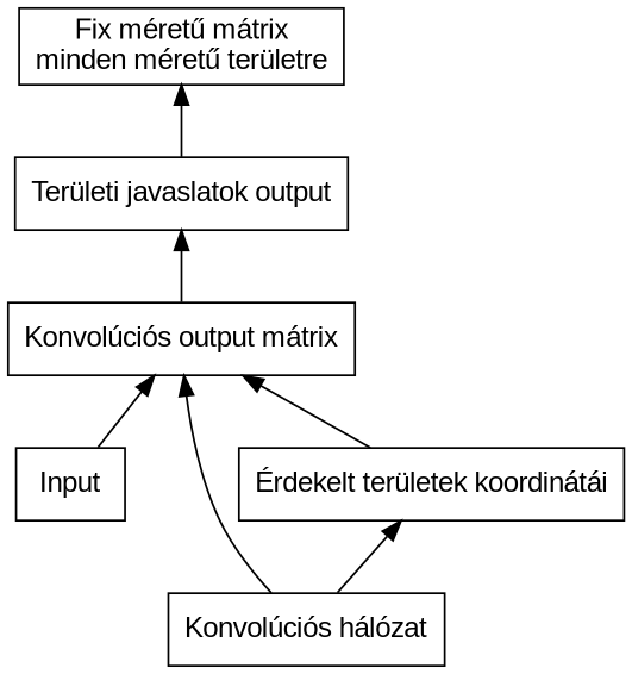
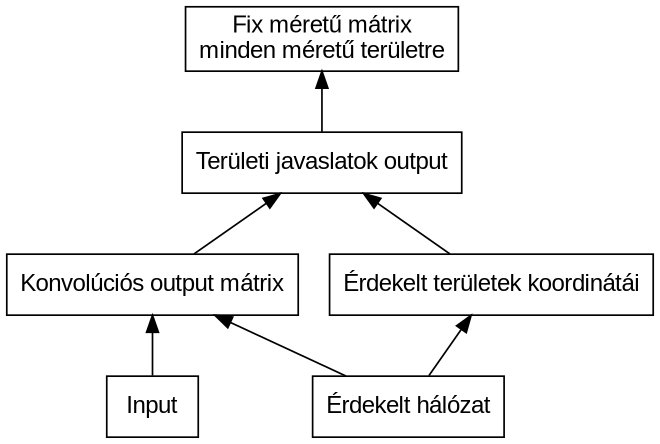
  digraph {
    fontname="Liberation Sans"
    rankdir=BT
    node [fontname="Liberation Sans" shape=rectangle]
    edge [fontname="Liberation Sans"]
    n1 [label=Input]
    n2 [label="Konvolúciós output mátrix"]
-   n3 [label="Konvolúciós hálózat"]
+   n3 [label="Érdekelt hálózat"]
    n4 [label="Érdekelt területek koordinátái"]
    n5 [label="Területi javaslatok output"]
    n6 [label="Fix méretű mátrix\nminden méretű területre"]
    n1 -> n2
    n2 -> n5
    n3 -> n2
    n3 -> n4
-   n4 -> n2
+   n4 -> n5
    n5 -> n6
  }
